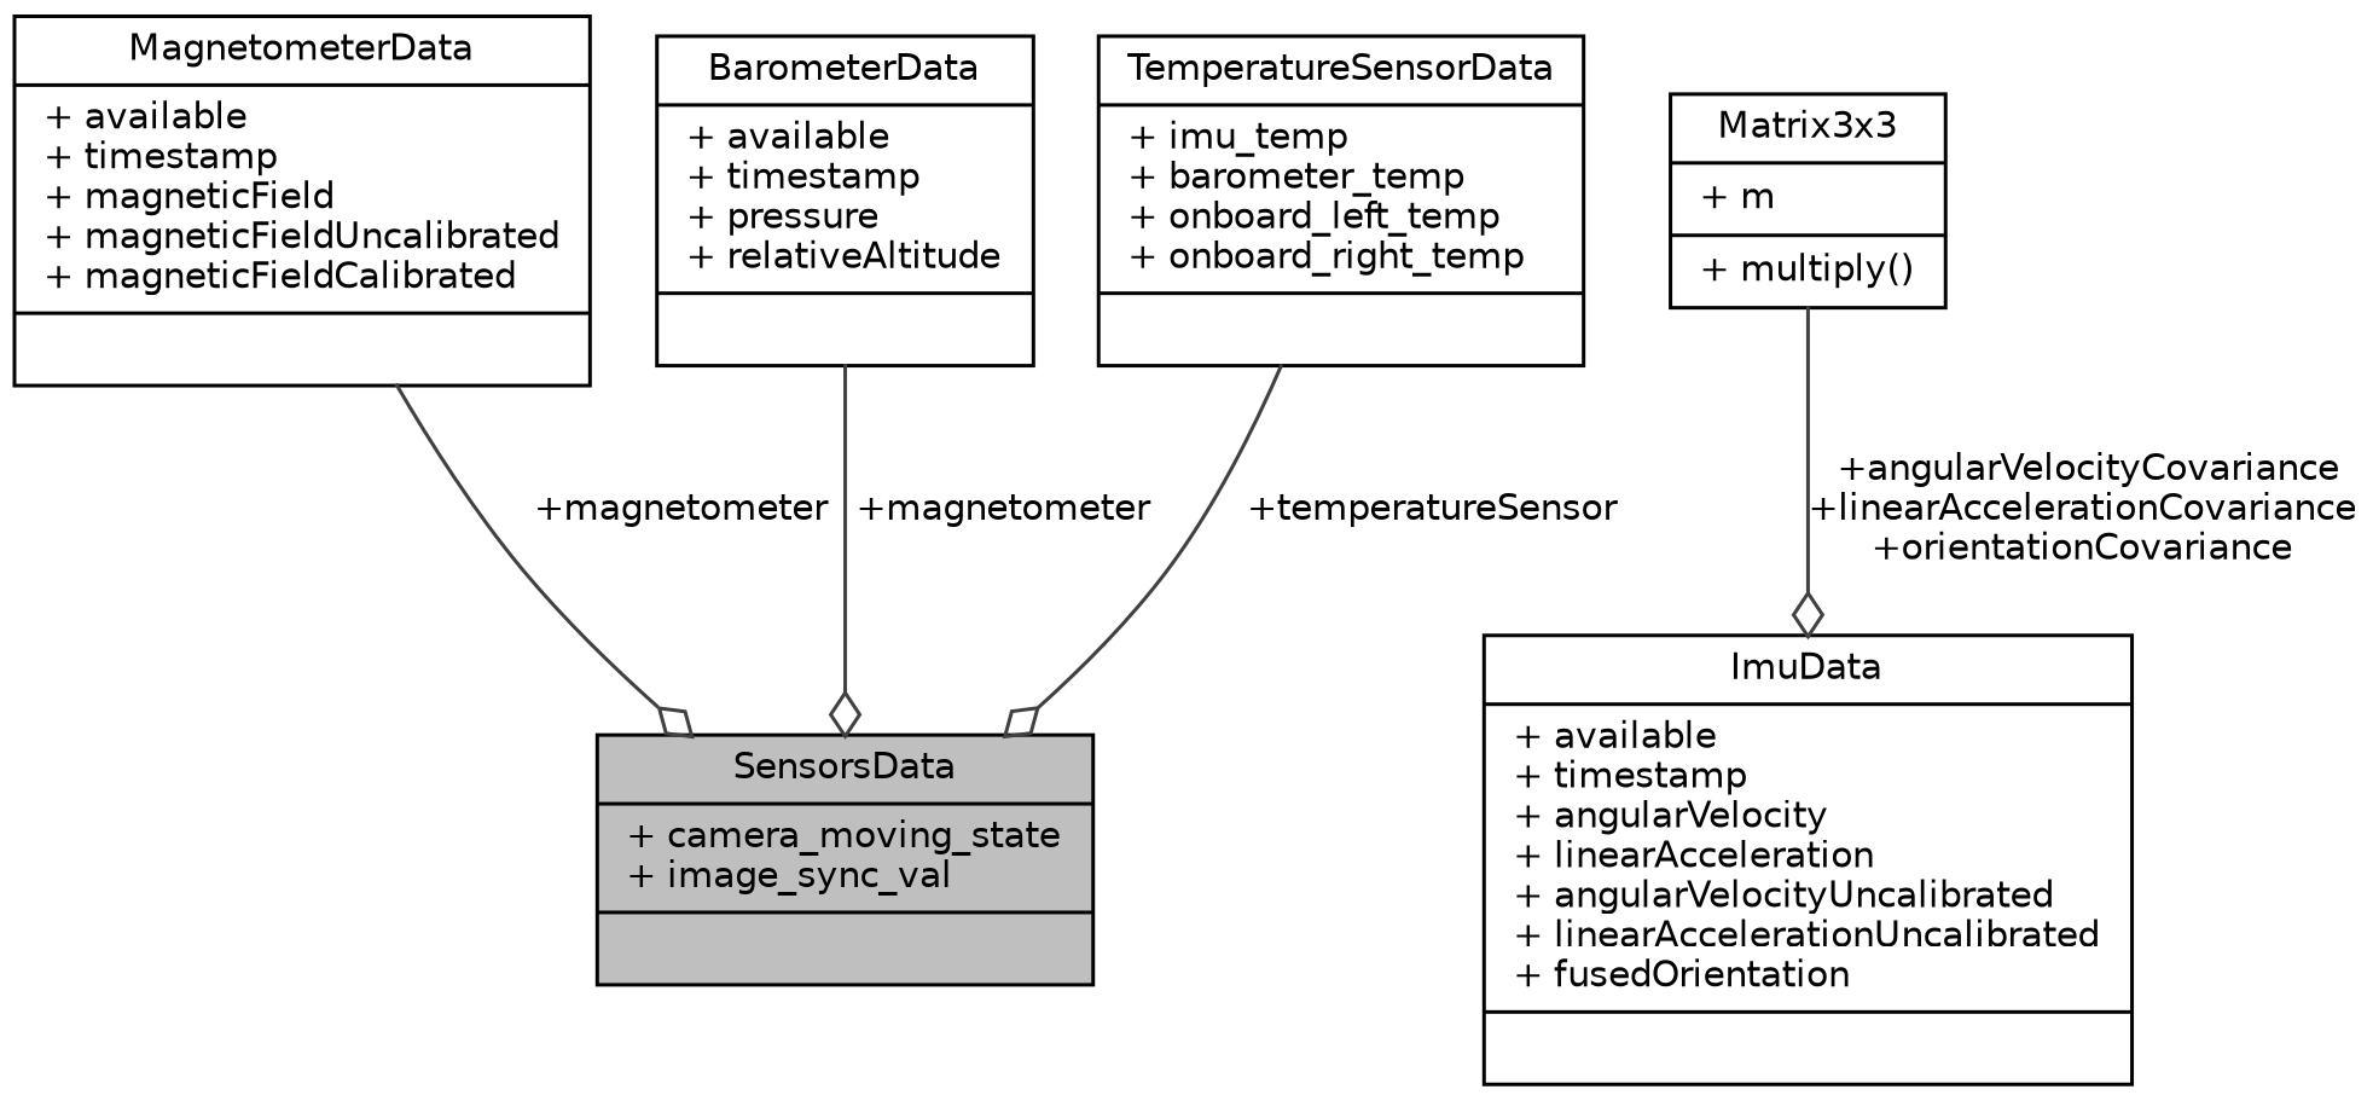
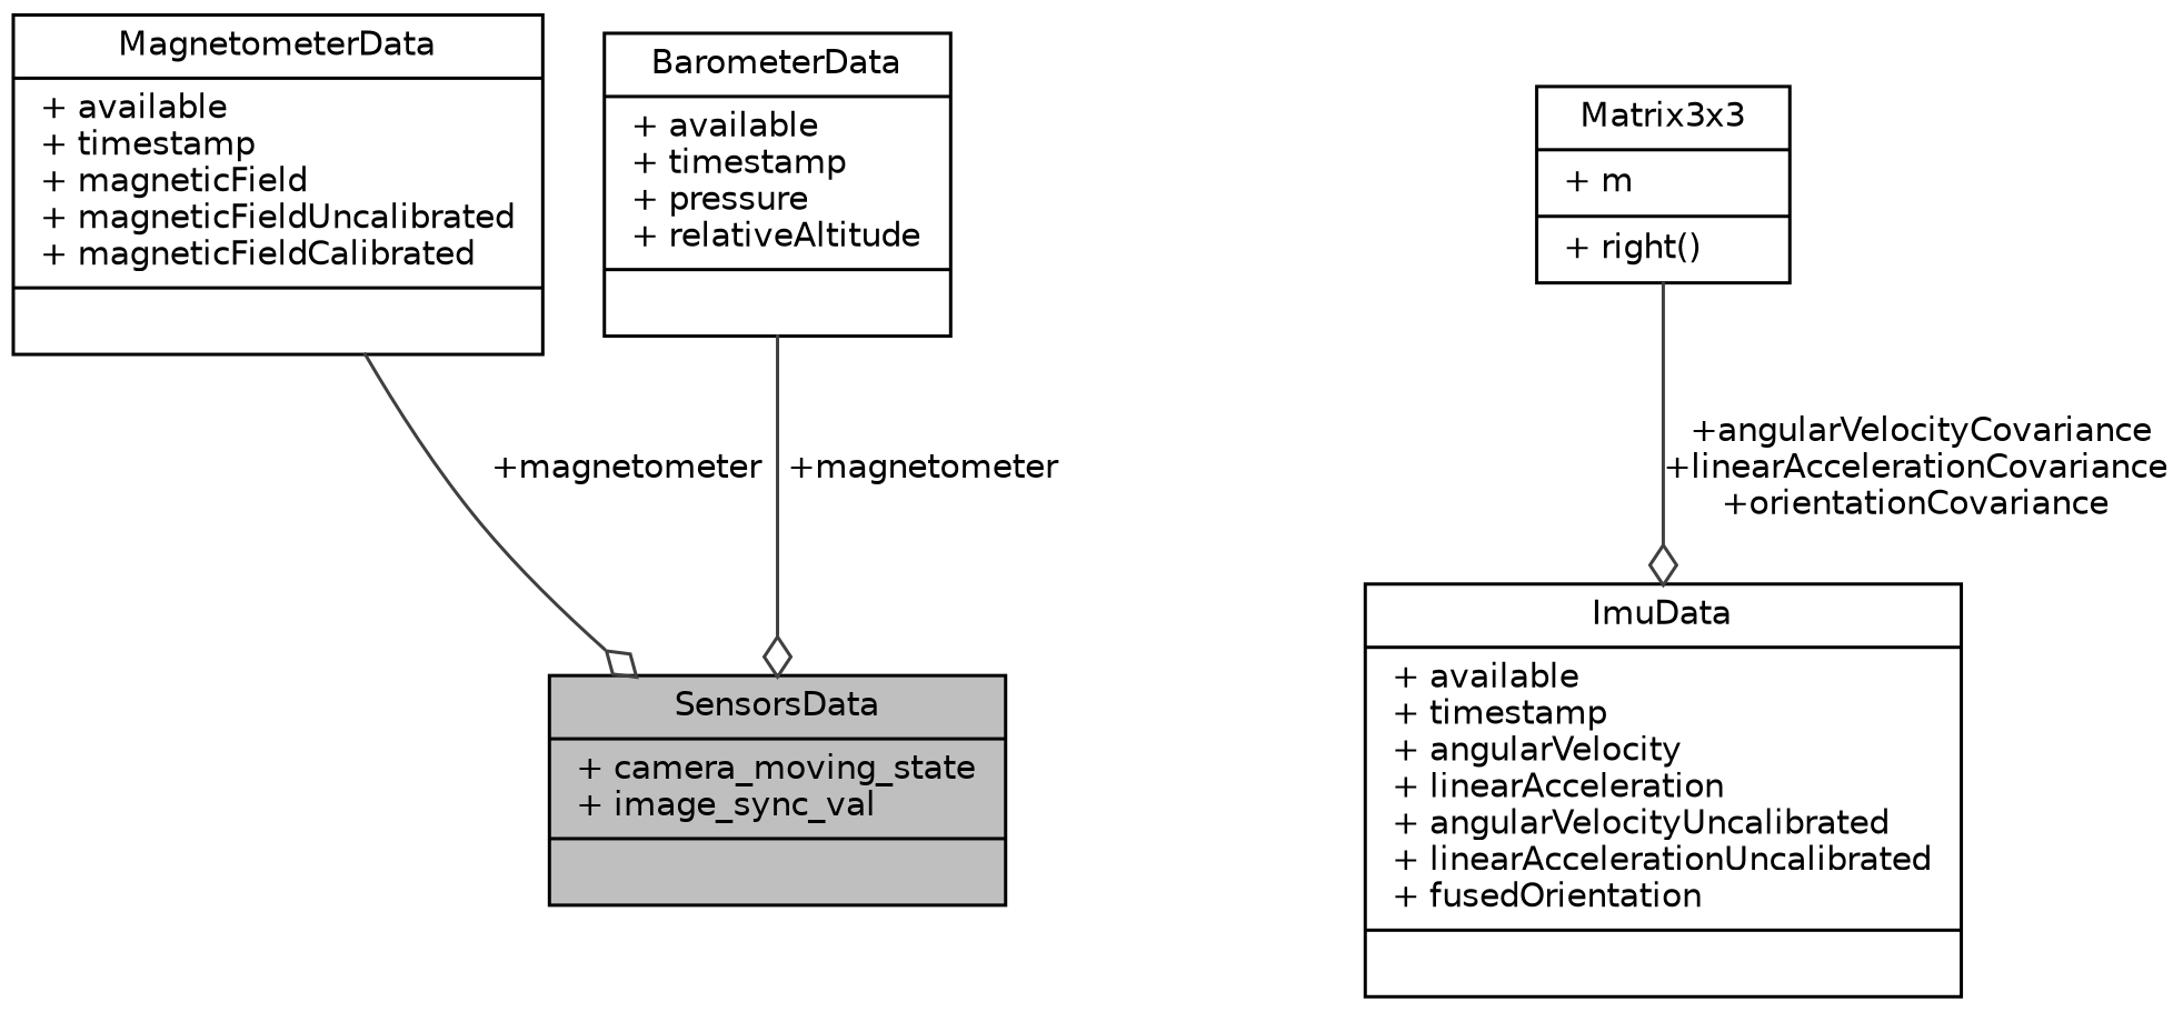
  digraph {
    node [color=black fillcolor=white fontname=Helvetica fontsize=10 shape=record style=filled]
    edge [arrowhead=odiamond color=grey25 fontname=Helvetica fontsize=10 labelfontname=Helvetica labelfontsize=10 style=solid]
    n1 [fillcolor=grey75 fontcolor=black height=0.2 label="{SensorsData\n|+ camera_moving_state\l+ image_sync_val\l|}" width=0.4]
    n2 [height=0.2 label="{MagnetometerData\n|+ available\l+ timestamp\l+ magneticField\l+ magneticFieldUncalibrated\l+ magneticFieldCalibrated\l|}" width=0.4]
    n3 [height=0.2 label="{BarometerData\n|+ available\l+ timestamp\l+ pressure\l+ relativeAltitude\l|}" width=0.4]
-   n4 [height=0.2 label="{TemperatureSensorData\n|+ imu_temp\l+ barometer_temp\l+ onboard_left_temp\l+ onboard_right_temp\l|}" width=0.4]
    n5 [height=0.2 label="{ImuData\n|+ available\l+ timestamp\l+ angularVelocity\l+ linearAcceleration\l+ angularVelocityUncalibrated\l+ linearAccelerationUncalibrated\l+ fusedOrientation\l|}" width=0.4]
-   n6 [height=0.2 label="{Matrix3x3\n|+ m\l|+ multiply()\l}" width=0.4]
+   n6 [height=0.2 label="{Matrix3x3\n|+ m\l|+ right()\l}" width=0.4]
    n2 -> n1 [label=" +magnetometer"]
    n3 -> n1 [label=" +magnetometer"]
-   n4 -> n1 [label=" +temperatureSensor"]
    n6 -> n5 [label=" +angularVelocityCovariance\n+linearAccelerationCovariance\n+orientationCovariance"]
  }
